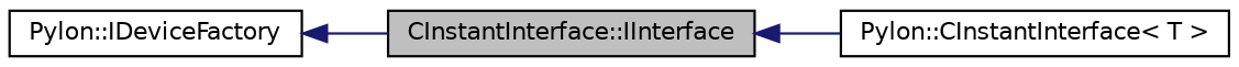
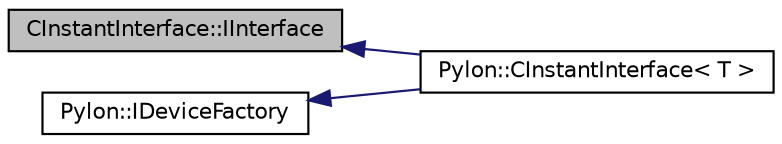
  digraph {
    rankdir=LR
    node [color=black fillcolor=white fontname=Helvetica fontsize=10 shape=record style=filled]
    edge [color=midnightblue dir=back fontname=Helvetica fontsize=10 labelfontname=Helvetica labelfontsize=10 style=solid]
    n1 [fillcolor=grey75 fontcolor=black height=0.2 label="CInstantInterface::IInterface" width=0.4]
    n2 [height=0.2 label="Pylon::CInstantInterface\< T \>" width=0.4]
    n3 [height=0.2 label="Pylon::IDeviceFactory" width=0.4]
    n1 -> n2
-   n3 -> n1
+   n3 -> n2
  }
